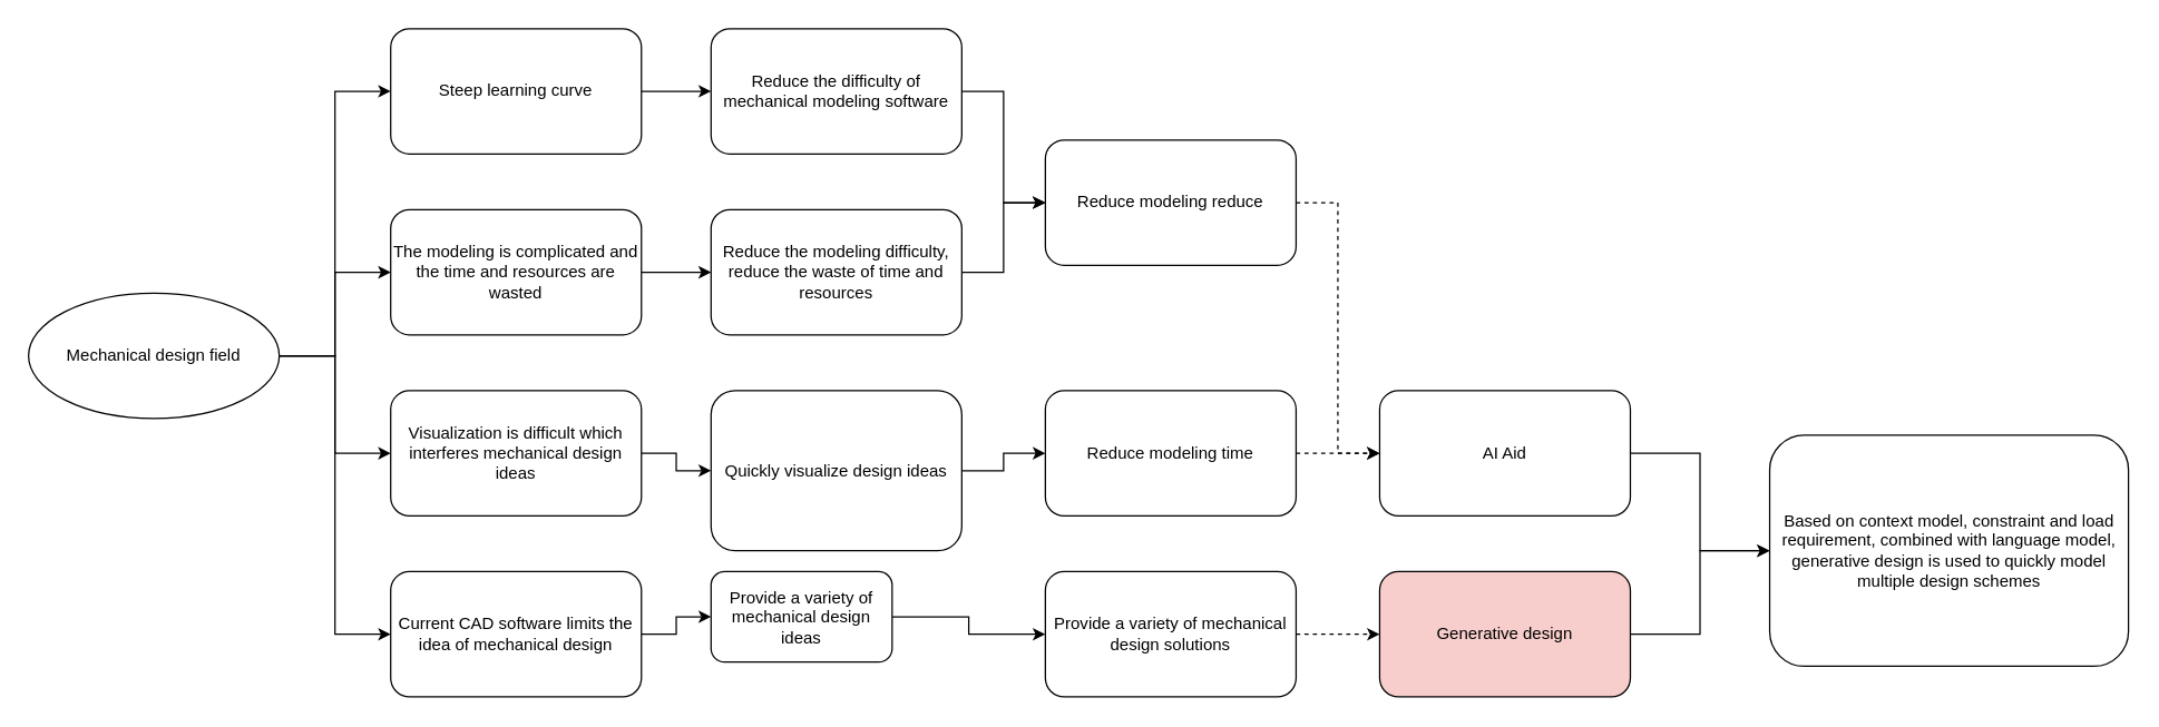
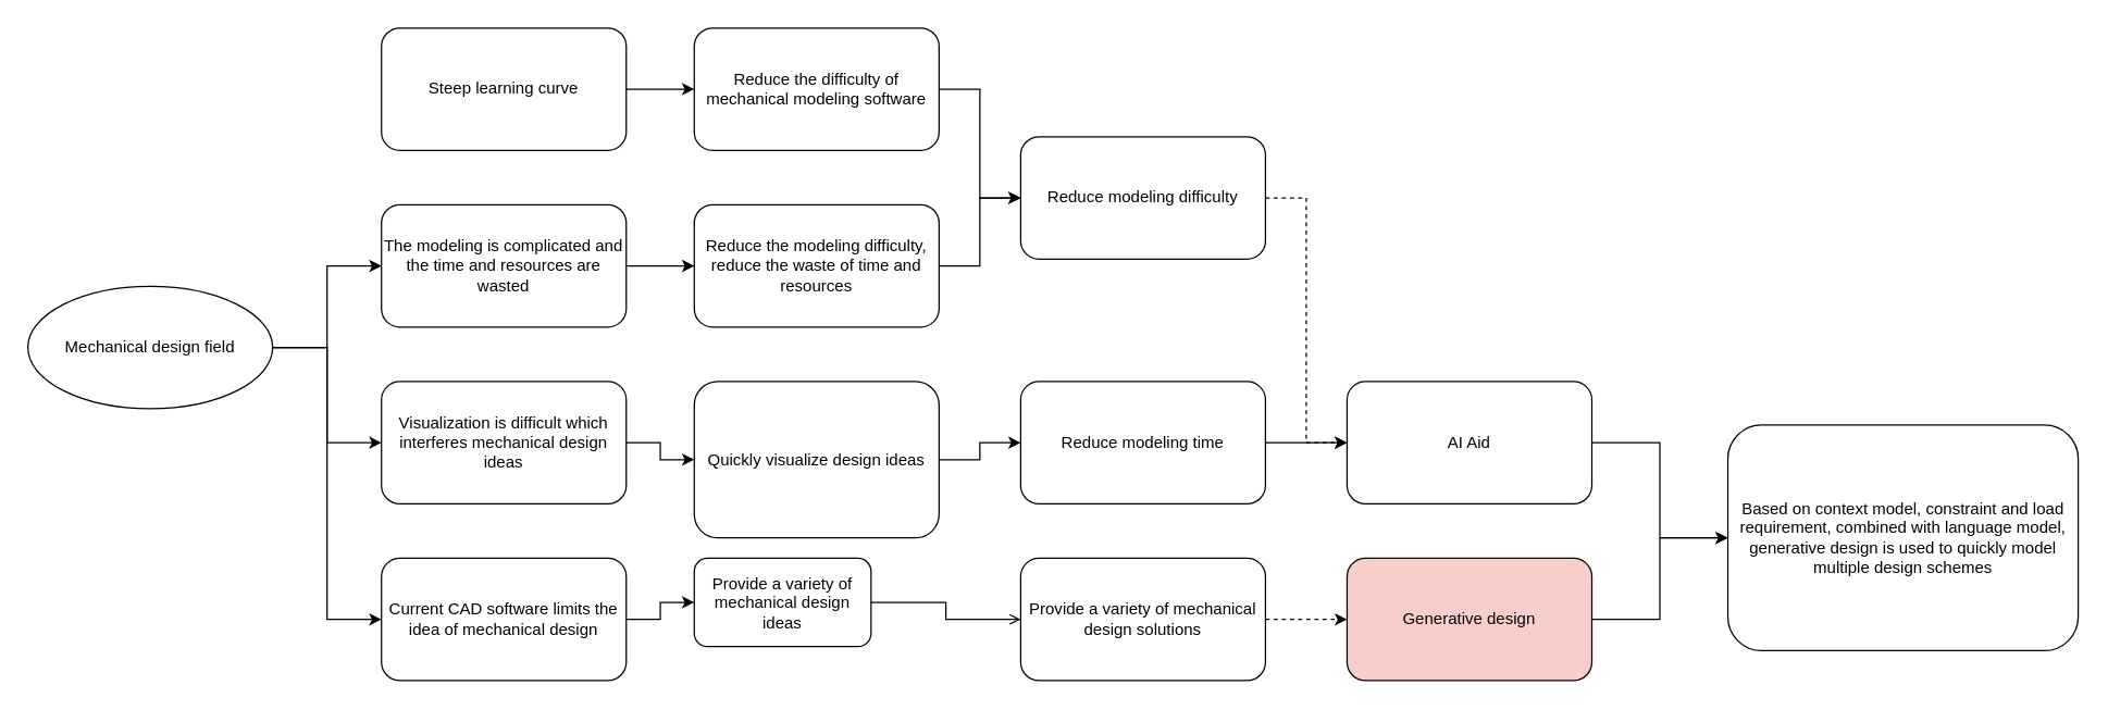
  <mxCell id="0" />
  <mxCell id="1" parent="0" />
  <mxCell id="2" value="" style="edgeStyle=orthogonalEdgeStyle;rounded=0;orthogonalLoop=1;jettySize=auto;html=1;entryX=0;entryY=0.5;entryDx=0;entryDy=0;" edge="1" parent="1" source="6" target="10"><mxGeometry relative="1" as="geometry" /></mxCell>
  <mxCell id="3" value="" style="edgeStyle=orthogonalEdgeStyle;rounded=0;orthogonalLoop=1;jettySize=auto;html=1;entryX=0;entryY=0.5;entryDx=0;entryDy=0;" edge="1" parent="1" source="6" target="16"><mxGeometry relative="1" as="geometry" /></mxCell>
- <mxCell id="4" value="" style="edgeStyle=orthogonalEdgeStyle;rounded=0;orthogonalLoop=1;jettySize=auto;html=1;entryX=0;entryY=0.5;entryDx=0;entryDy=0;" edge="1" parent="1" source="6" target="18"><mxGeometry relative="1" as="geometry" /></mxCell>
  <mxCell id="5" value="" style="edgeStyle=orthogonalEdgeStyle;rounded=0;orthogonalLoop=1;jettySize=auto;html=1;" edge="1" parent="1" source="6" target="14"><mxGeometry relative="1" as="geometry" /></mxCell>
  <mxCell id="6" value="Mechanical design field" style="ellipse;whiteSpace=wrap;html=1;" vertex="1" parent="1"><mxGeometry x="20" y="210" width="180" height="90" as="geometry" /></mxCell>
  <mxCell id="7" value="" style="edgeStyle=orthogonalEdgeStyle;rounded=0;orthogonalLoop=1;jettySize=auto;html=1;" edge="1" parent="1" source="8" target="33"><mxGeometry relative="1" as="geometry" /></mxCell>
  <mxCell id="8" value="Generative design" style="rounded=1;whiteSpace=wrap;html=1;fillColor=#f8cecc;" vertex="1" parent="1"><mxGeometry x="990" y="410" width="180" height="90" as="geometry" /></mxCell>
  <mxCell id="9" value="" style="edgeStyle=orthogonalEdgeStyle;rounded=0;orthogonalLoop=1;jettySize=auto;html=1;" edge="1" parent="1" source="10" target="20"><mxGeometry relative="1" as="geometry" /></mxCell>
  <mxCell id="10" value="The modeling is complicated and the time and resources are wasted" style="rounded=1;whiteSpace=wrap;html=1;" vertex="1" parent="1"><mxGeometry x="280" y="150" width="180" height="90" as="geometry" /></mxCell>
  <mxCell id="11" style="edgeStyle=orthogonalEdgeStyle;rounded=0;orthogonalLoop=1;jettySize=auto;html=1;entryX=0;entryY=0.5;entryDx=0;entryDy=0;" edge="1" parent="1" source="12" target="33"><mxGeometry relative="1" as="geometry" /></mxCell>
  <mxCell id="12" value="AI Aid" style="rounded=1;whiteSpace=wrap;html=1;" vertex="1" parent="1"><mxGeometry x="990" y="280" width="180" height="90" as="geometry" /></mxCell>
  <mxCell id="13" value="" style="edgeStyle=orthogonalEdgeStyle;rounded=0;orthogonalLoop=1;jettySize=auto;html=1;" edge="1" parent="1" source="14" target="22"><mxGeometry relative="1" as="geometry" /></mxCell>
  <mxCell id="14" value="Visualization is difficult which interferes mechanical design ideas" style="rounded=1;whiteSpace=wrap;html=1;" vertex="1" parent="1"><mxGeometry x="280" y="280" width="180" height="90" as="geometry" /></mxCell>
  <mxCell id="15" value="" style="edgeStyle=orthogonalEdgeStyle;rounded=0;orthogonalLoop=1;jettySize=auto;html=1;" edge="1" parent="1" source="16" target="24"><mxGeometry relative="1" as="geometry" /></mxCell>
  <mxCell id="16" value="Current CAD software limits the idea of mechanical design" style="rounded=1;whiteSpace=wrap;html=1;" vertex="1" parent="1"><mxGeometry x="280" y="410" width="180" height="90" as="geometry" /></mxCell>
  <mxCell id="17" value="" style="edgeStyle=orthogonalEdgeStyle;rounded=0;orthogonalLoop=1;jettySize=auto;html=1;" edge="1" parent="1" source="18" target="26"><mxGeometry relative="1" as="geometry" /></mxCell>
  <mxCell id="18" value="Steep learning curve" style="rounded=1;whiteSpace=wrap;html=1;" vertex="1" parent="1"><mxGeometry x="280" width="180" height="90" as="geometry" y="20" /></mxCell>
  <mxCell id="19" value="" style="edgeStyle=orthogonalEdgeStyle;rounded=0;orthogonalLoop=1;jettySize=auto;html=1;" edge="1" parent="1" source="20" target="32"><mxGeometry relative="1" as="geometry" /></mxCell>
  <mxCell id="20" value="Reduce the modeling difficulty, reduce the waste of time and resources" style="rounded=1;whiteSpace=wrap;html=1;" vertex="1" parent="1"><mxGeometry x="510" y="150" width="180" height="90" as="geometry" /></mxCell>
  <mxCell id="21" value="" style="edgeStyle=orthogonalEdgeStyle;rounded=0;orthogonalLoop=1;jettySize=auto;html=1;" edge="1" parent="1" source="22" target="28"><mxGeometry relative="1" as="geometry" /></mxCell>
  <mxCell id="22" value="Quickly visualize design ideas" style="rounded=1;whiteSpace=wrap;html=1;" vertex="1" parent="1"><mxGeometry x="510" y="280" width="180" height="115" as="geometry" /></mxCell>
- <mxCell id="23" value="" style="edgeStyle=orthogonalEdgeStyle;rounded=0;orthogonalLoop=1;jettySize=auto;html=1;" edge="1" parent="1" source="24" target="30"><mxGeometry relative="1" as="geometry" /></mxCell>
+ <mxCell id="23" value="" style="edgeStyle=orthogonalEdgeStyle;rounded=0;orthogonalLoop=1;jettySize=auto;html=1;endArrow=open;" edge="1" parent="1" source="24" target="30"><mxGeometry relative="1" as="geometry" /></mxCell>
  <mxCell id="24" value="Provide a variety of mechanical design ideas" style="rounded=1;whiteSpace=wrap;html=1;" vertex="1" parent="1"><mxGeometry x="510" y="410" width="130" height="65" as="geometry" /></mxCell>
  <mxCell id="25" value="" style="edgeStyle=orthogonalEdgeStyle;rounded=0;orthogonalLoop=1;jettySize=auto;html=1;" edge="1" parent="1" source="26" target="32"><mxGeometry relative="1" as="geometry" /></mxCell>
  <mxCell id="26" value="Reduce the difficulty of mechanical modeling software" style="rounded=1;whiteSpace=wrap;html=1;" vertex="1" parent="1"><mxGeometry x="510" width="180" height="90" as="geometry" y="20" /></mxCell>
- <mxCell id="27" style="edgeStyle=orthogonalEdgeStyle;rounded=0;orthogonalLoop=1;jettySize=auto;html=1;entryX=0;entryY=0.5;entryDx=0;entryDy=0;dashed=1;" edge="1" parent="1" source="28" target="12"><mxGeometry relative="1" as="geometry" /></mxCell>
+ <mxCell id="27" style="edgeStyle=orthogonalEdgeStyle;rounded=0;orthogonalLoop=1;jettySize=auto;html=1;entryX=0;entryY=0.5;entryDx=0;entryDy=0;" edge="1" parent="1" source="28" target="12"><mxGeometry relative="1" as="geometry" /></mxCell>
  <mxCell id="28" value="Reduce modeling time" style="rounded=1;whiteSpace=wrap;html=1;" vertex="1" parent="1"><mxGeometry x="750" y="280" width="180" height="90" as="geometry" /></mxCell>
  <mxCell id="29" value="" style="edgeStyle=orthogonalEdgeStyle;rounded=0;orthogonalLoop=1;jettySize=auto;html=1;dashed=1;" edge="1" parent="1" source="30" target="8"><mxGeometry relative="1" as="geometry" /></mxCell>
  <mxCell id="30" value="Provide a variety of mechanical design solutions" style="rounded=1;whiteSpace=wrap;html=1;" vertex="1" parent="1"><mxGeometry x="750" y="410" width="180" height="90" as="geometry" /></mxCell>
  <mxCell id="31" style="edgeStyle=orthogonalEdgeStyle;rounded=0;orthogonalLoop=1;jettySize=auto;html=1;entryX=0;entryY=0.5;entryDx=0;entryDy=0;dashed=1;" edge="1" parent="1" source="32" target="12"><mxGeometry relative="1" as="geometry" /></mxCell>
- <mxCell id="32" value="Reduce modeling reduce" style="rounded=1;whiteSpace=wrap;html=1;" vertex="1" parent="1"><mxGeometry x="750" y="100" width="180" height="90" as="geometry" /></mxCell>
+ <mxCell id="32" value="Reduce modeling difficulty" style="rounded=1;whiteSpace=wrap;html=1;" vertex="1" parent="1"><mxGeometry x="750" y="100" width="180" height="90" as="geometry" /></mxCell>
  <mxCell id="33" value="Based on context model, constraint and load requirement, combined with language model, generative design is used to quickly model multiple design schemes" style="rounded=1;whiteSpace=wrap;html=1;" vertex="1" parent="1"><mxGeometry x="1270" y="312" width="257.59" height="166" as="geometry" /></mxCell>
